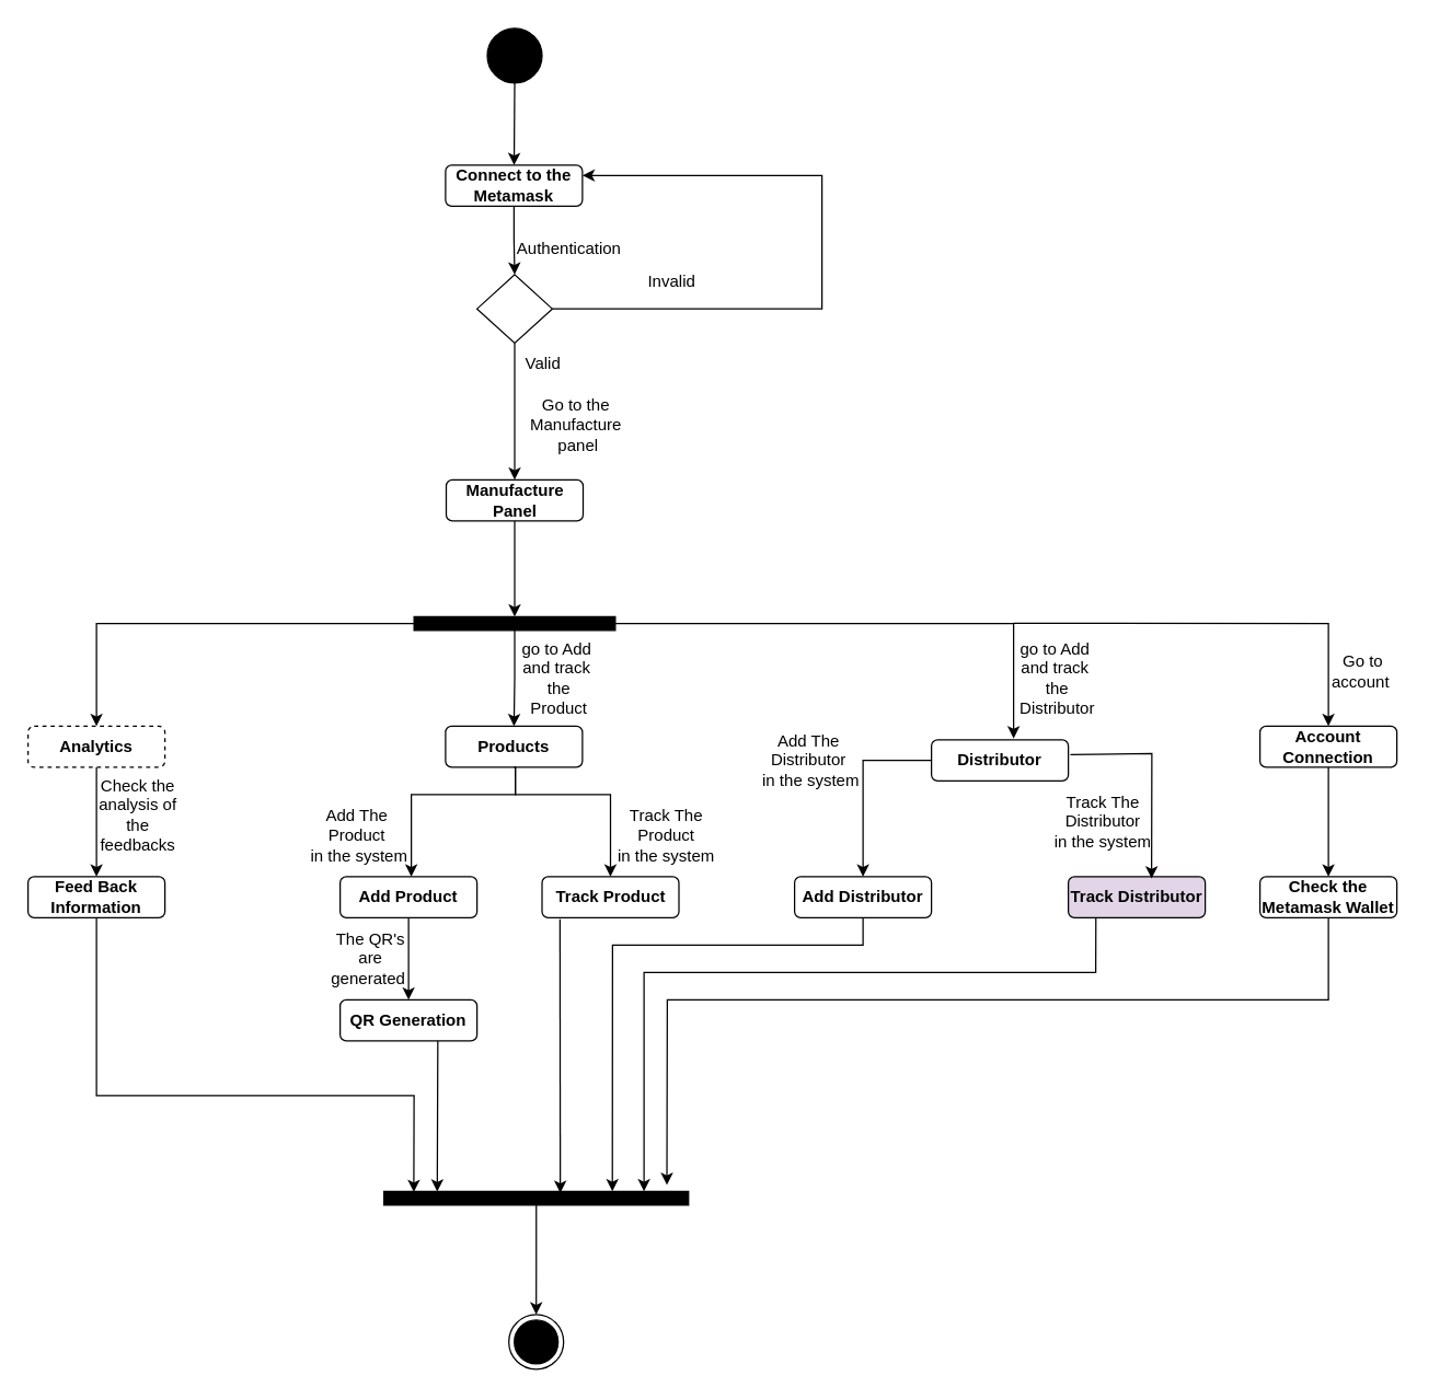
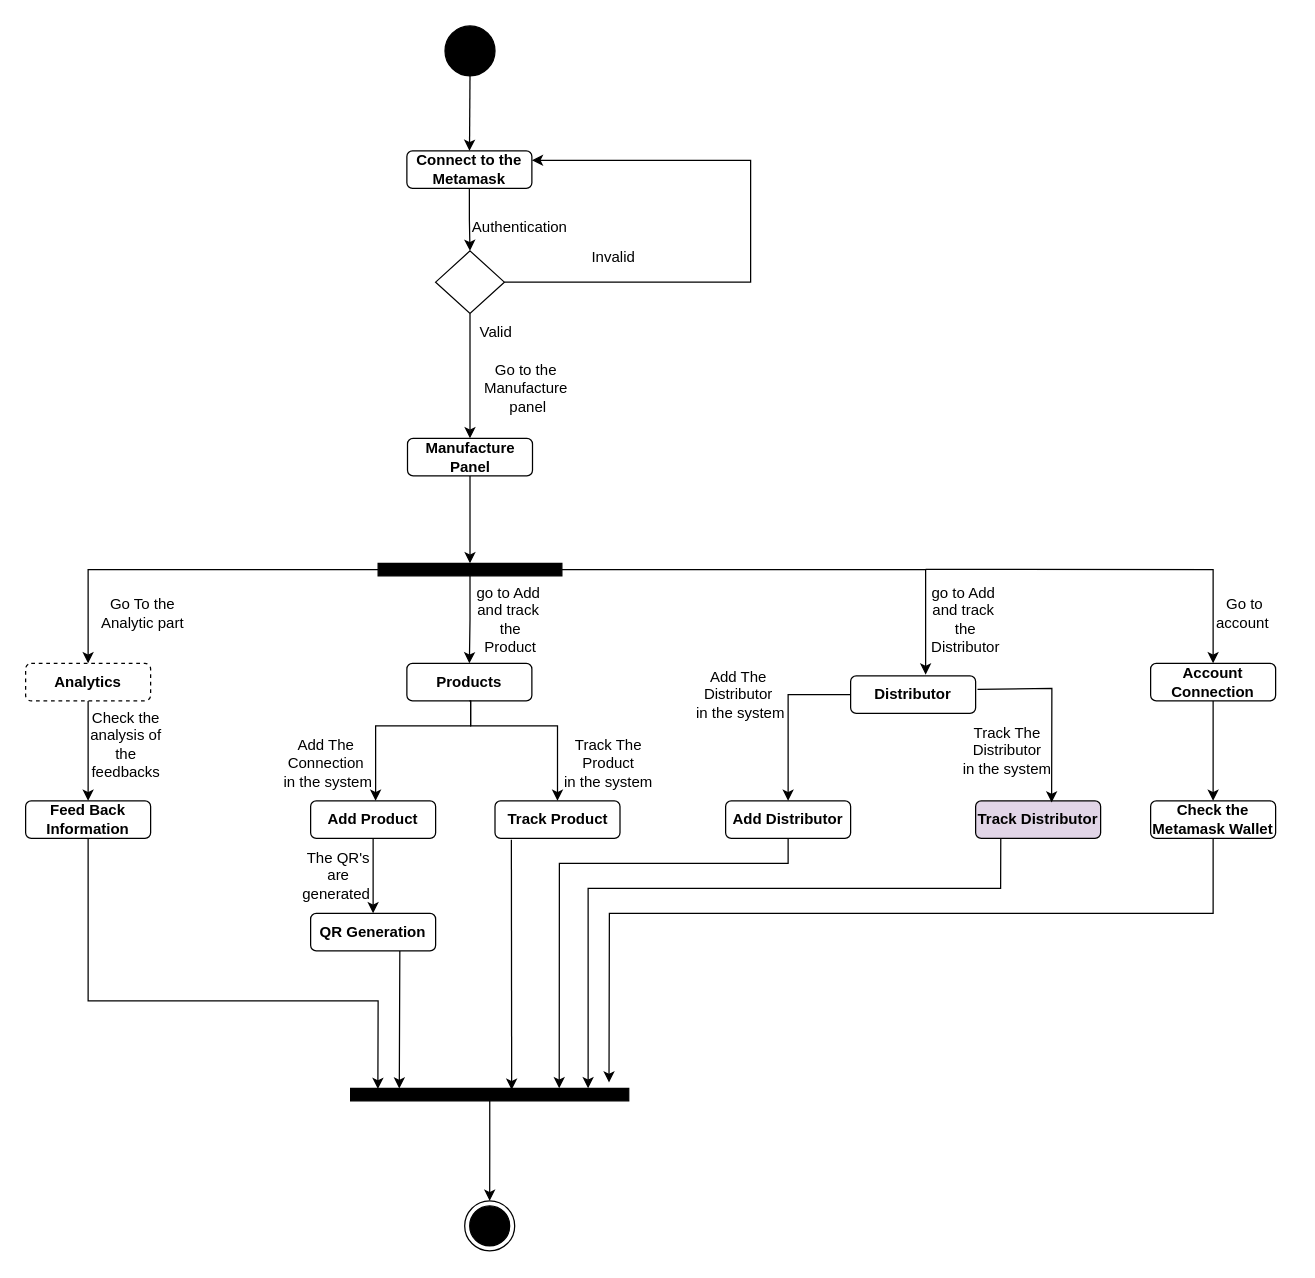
  <mxCell id="0" />
  <mxCell id="1" parent="0" />
  <mxCell id="2" value="Go to the &lt;br&gt;Manufacture&lt;br&gt;&amp;nbsp;panel" style="text;html=1;align=center;verticalAlign=middle;resizable=0;points=[];autosize=1;strokeColor=none;fillColor=none;" vertex="1" parent="1"><mxGeometry x="375" y="280" width="90" height="60" as="geometry" /></mxCell>
+ <mxCell id="3" value="Go To the&amp;nbsp;&lt;br&gt;Analytic part&amp;nbsp;" style="text;html=1;align=center;verticalAlign=middle;resizable=0;points=[];autosize=1;strokeColor=none;fillColor=none;" vertex="1" parent="1"><mxGeometry x="70" y="470" width="90" height="40" as="geometry" /></mxCell>
  <mxCell id="4" value="go to Add &lt;br&gt;and track&lt;br&gt;&amp;nbsp;the&lt;br&gt;&amp;nbsp;Product" style="text;html=1;align=center;verticalAlign=middle;resizable=0;points=[];autosize=1;strokeColor=none;fillColor=none;" vertex="1" parent="1"><mxGeometry x="371.25" y="460" width="70" height="70" as="geometry" /></mxCell>
  <mxCell id="5" value="go to Add &lt;br&gt;and track&lt;br&gt;&amp;nbsp;the&lt;br&gt;&amp;nbsp;Distributor" style="text;html=1;align=center;verticalAlign=middle;resizable=0;points=[];autosize=1;strokeColor=none;fillColor=none;" vertex="1" parent="1"><mxGeometry x="730" y="460" width="80" height="70" as="geometry" /></mxCell>
  <mxCell id="6" value="Go to &lt;br&gt;account&amp;nbsp;" style="text;html=1;align=center;verticalAlign=middle;resizable=0;points=[];autosize=1;strokeColor=none;fillColor=none;" vertex="1" parent="1"><mxGeometry x="960" y="470" width="70" height="40" as="geometry" /></mxCell>
  <mxCell id="7" value="Check the &lt;br&gt;analysis of &lt;br&gt;the &lt;br&gt;feedbacks" style="text;html=1;align=center;verticalAlign=middle;resizable=0;points=[];autosize=1;strokeColor=none;fillColor=none;" vertex="1" parent="1"><mxGeometry x="60" y="560" width="80" height="70" as="geometry" /></mxCell>
  <mxCell id="8" value="" style="ellipse;whiteSpace=wrap;html=1;rounded=0;shadow=0;comic=0;labelBackgroundColor=none;strokeWidth=1;fillColor=#000000;fontFamily=Verdana;fontSize=12;align=center;" vertex="1" parent="1"><mxGeometry x="355.5" y="20" width="40" height="40" as="geometry" /></mxCell>
  <mxCell id="9" style="edgeStyle=orthogonalEdgeStyle;rounded=0;orthogonalLoop=1;jettySize=auto;html=1;entryX=0.5;entryY=0;entryDx=0;entryDy=0;" edge="1" parent="1" source="10" target="14"><mxGeometry relative="1" as="geometry"><mxPoint x="375" y="180" as="targetPoint" /></mxGeometry></mxCell>
  <mxCell id="10" value="Connect to the Metamask" style="rounded=1;whiteSpace=wrap;html=1;fontStyle=1" vertex="1" parent="1"><mxGeometry x="325" y="120" width="100" height="30" as="geometry" /></mxCell>
  <mxCell id="11" value="" style="endArrow=classic;html=1;rounded=0;exitX=0.5;exitY=1;exitDx=0;exitDy=0;" edge="1" parent="1" source="8" target="10"><mxGeometry width="50" height="50" relative="1" as="geometry"><mxPoint x="70" y="120" as="sourcePoint" /><mxPoint x="375" y="60" as="targetPoint" /></mxGeometry></mxCell>
  <mxCell id="12" style="edgeStyle=orthogonalEdgeStyle;rounded=0;orthogonalLoop=1;jettySize=auto;html=1;" edge="1" parent="1" source="14"><mxGeometry relative="1" as="geometry"><mxPoint x="375.5" y="350" as="targetPoint" /></mxGeometry></mxCell>
  <mxCell id="13" style="edgeStyle=orthogonalEdgeStyle;rounded=0;orthogonalLoop=1;jettySize=auto;html=1;exitX=1;exitY=0.5;exitDx=0;exitDy=0;entryX=1;entryY=0.25;entryDx=0;entryDy=0;startArrow=none;" edge="1" parent="1" source="14" target="10"><mxGeometry relative="1" as="geometry"><mxPoint x="480" y="130" as="targetPoint" /><Array as="points"><mxPoint x="600" y="225" /><mxPoint x="600" y="128" /></Array></mxGeometry></mxCell>
  <mxCell id="14" value="" style="rhombus;whiteSpace=wrap;html=1;" vertex="1" parent="1"><mxGeometry x="348" y="200" width="55" height="50" as="geometry" /></mxCell>
  <mxCell id="15" style="edgeStyle=orthogonalEdgeStyle;rounded=0;orthogonalLoop=1;jettySize=auto;html=1;entryX=0.6;entryY=-0.033;entryDx=0;entryDy=0;entryPerimeter=0;exitX=1;exitY=0.5;exitDx=0;exitDy=0;" edge="1" parent="1" source="47" target="20"><mxGeometry relative="1" as="geometry"><mxPoint x="435.5" y="450" as="sourcePoint" /><Array as="points"><mxPoint x="740" y="455" /></Array></mxGeometry></mxCell>
  <mxCell id="16" style="edgeStyle=orthogonalEdgeStyle;rounded=0;orthogonalLoop=1;jettySize=auto;html=1;entryX=0.5;entryY=0;entryDx=0;entryDy=0;exitX=0;exitY=0.5;exitDx=0;exitDy=0;" edge="1" parent="1" source="47" target="22"><mxGeometry relative="1" as="geometry"><mxPoint x="315.5" y="450" as="sourcePoint" /></mxGeometry></mxCell>
  <mxCell id="17" value="Valid" style="text;html=1;align=center;verticalAlign=middle;resizable=0;points=[];autosize=1;strokeColor=none;fillColor=none;" vertex="1" parent="1"><mxGeometry x="371.25" y="250" width="50" height="30" as="geometry" /></mxCell>
  <mxCell id="18" style="edgeStyle=orthogonalEdgeStyle;rounded=0;orthogonalLoop=1;jettySize=auto;html=1;" edge="1" parent="1" source="19" target="24"><mxGeometry relative="1" as="geometry"><Array as="points"><mxPoint x="376" y="580" /><mxPoint x="300" y="580" /></Array></mxGeometry></mxCell>
  <mxCell id="19" value="Products" style="rounded=1;whiteSpace=wrap;html=1;fontStyle=1" vertex="1" parent="1"><mxGeometry x="325" y="530" width="100" height="30" as="geometry" /></mxCell>
  <mxCell id="20" value="Distributor" style="rounded=1;whiteSpace=wrap;html=1;fontStyle=1" vertex="1" parent="1"><mxGeometry x="680" y="540" width="100" height="30" as="geometry" /></mxCell>
  <mxCell id="21" style="edgeStyle=orthogonalEdgeStyle;rounded=0;orthogonalLoop=1;jettySize=auto;html=1;entryX=0.5;entryY=0;entryDx=0;entryDy=0;" edge="1" parent="1" source="22" target="35"><mxGeometry relative="1" as="geometry" /></mxCell>
  <mxCell id="22" value="Analytics" style="rounded=1;whiteSpace=wrap;html=1;fontStyle=1;dashed=1;" vertex="1" parent="1"><mxGeometry x="20" y="530" width="100" height="30" as="geometry" /></mxCell>
  <mxCell id="23" style="edgeStyle=orthogonalEdgeStyle;rounded=0;orthogonalLoop=1;jettySize=auto;html=1;entryX=0.5;entryY=0;entryDx=0;entryDy=0;" edge="1" parent="1" source="24" target="30"><mxGeometry relative="1" as="geometry" /></mxCell>
  <mxCell id="24" value="Add Product" style="rounded=1;whiteSpace=wrap;html=1;fontStyle=1" vertex="1" parent="1"><mxGeometry x="248" y="640" width="100" height="30" as="geometry" /></mxCell>
  <mxCell id="25" value="Track Product" style="rounded=1;whiteSpace=wrap;html=1;fontStyle=1" vertex="1" parent="1"><mxGeometry x="395.5" y="640" width="100" height="30" as="geometry" /></mxCell>
  <mxCell id="26" style="edgeStyle=orthogonalEdgeStyle;rounded=0;orthogonalLoop=1;jettySize=auto;html=1;entryX=0.5;entryY=0;entryDx=0;entryDy=0;exitX=0.5;exitY=1;exitDx=0;exitDy=0;" edge="1" parent="1" source="19" target="25"><mxGeometry relative="1" as="geometry"><mxPoint x="380" y="500" as="sourcePoint" /><mxPoint x="380" y="540" as="targetPoint" /><Array as="points"><mxPoint x="376" y="560" /><mxPoint x="376" y="580" /><mxPoint x="446" y="580" /></Array></mxGeometry></mxCell>
  <mxCell id="27" value="Add Distributor" style="rounded=1;whiteSpace=wrap;html=1;fontStyle=1" vertex="1" parent="1"><mxGeometry x="580" y="640" width="100" height="30" as="geometry" /></mxCell>
  <mxCell id="28" value="Track Distributor" style="rounded=1;whiteSpace=wrap;html=1;fontStyle=1;fillColor=#e1d5e7;" vertex="1" parent="1"><mxGeometry x="780" y="640" width="100" height="30" as="geometry" /></mxCell>
  <mxCell id="29" style="edgeStyle=orthogonalEdgeStyle;rounded=0;orthogonalLoop=1;jettySize=auto;html=1;entryX=0.184;entryY=0.018;entryDx=0;entryDy=0;entryPerimeter=0;" edge="1" parent="1"><mxGeometry relative="1" as="geometry"><mxPoint x="296" y="750" as="sourcePoint" /><mxPoint x="318.94" y="870.18" as="targetPoint" /></mxGeometry></mxCell>
  <mxCell id="30" value="QR Generation" style="rounded=1;whiteSpace=wrap;html=1;fontStyle=1" vertex="1" parent="1"><mxGeometry x="248" y="730" width="100" height="30" as="geometry" /></mxCell>
  <mxCell id="31" style="edgeStyle=orthogonalEdgeStyle;rounded=0;orthogonalLoop=1;jettySize=auto;html=1;entryX=0.5;entryY=0;entryDx=0;entryDy=0;" edge="1" parent="1" source="32" target="33"><mxGeometry relative="1" as="geometry" /></mxCell>
  <mxCell id="32" value="Account Connection" style="rounded=1;whiteSpace=wrap;html=1;fontStyle=1" vertex="1" parent="1"><mxGeometry x="920" y="530" width="100" height="30" as="geometry" /></mxCell>
  <mxCell id="33" value="Check the Metamask Wallet" style="rounded=1;whiteSpace=wrap;html=1;fontStyle=1" vertex="1" parent="1"><mxGeometry x="920" y="640" width="100" height="30" as="geometry" /></mxCell>
  <mxCell id="34" value="Invalid" style="text;html=1;align=center;verticalAlign=middle;resizable=0;points=[];autosize=1;strokeColor=none;fillColor=none;" vertex="1" parent="1"><mxGeometry x="460" y="190" width="60" height="30" as="geometry" /></mxCell>
  <mxCell id="35" value="Feed Back Information" style="rounded=1;whiteSpace=wrap;html=1;fontStyle=1" vertex="1" parent="1"><mxGeometry x="20" y="640" width="100" height="30" as="geometry" /></mxCell>
  <mxCell id="36" style="edgeStyle=orthogonalEdgeStyle;rounded=0;orthogonalLoop=1;jettySize=auto;html=1;" edge="1" parent="1" source="39" target="37"><mxGeometry relative="1" as="geometry" /></mxCell>
  <mxCell id="37" value="" style="ellipse;html=1;shape=endState;fillColor=#000000;strokeColor=#000000;" vertex="1" parent="1"><mxGeometry x="371.25" y="960" width="40" height="40" as="geometry" /></mxCell>
  <mxCell id="38" style="edgeStyle=orthogonalEdgeStyle;rounded=0;orthogonalLoop=1;jettySize=auto;html=1;exitX=0.5;exitY=1;exitDx=0;exitDy=0;" edge="1" parent="1" source="47" target="19"><mxGeometry relative="1" as="geometry"><mxPoint x="375.533" y="480" as="sourcePoint" /></mxGeometry></mxCell>
  <mxCell id="39" value="" style="whiteSpace=wrap;html=1;rounded=0;shadow=0;comic=0;labelBackgroundColor=none;strokeWidth=1;fillColor=#000000;fontFamily=Verdana;fontSize=12;align=center;rotation=0;" vertex="1" parent="1"><mxGeometry x="280" y="870" width="222.5" height="10" as="geometry" /></mxCell>
  <mxCell id="40" value="" style="endArrow=classic;html=1;rounded=0;exitX=0;exitY=0.5;exitDx=0;exitDy=0;" edge="1" parent="1" source="20" target="27"><mxGeometry width="50" height="50" relative="1" as="geometry"><mxPoint x="630" y="545" as="sourcePoint" /><mxPoint x="680" y="580" as="targetPoint" /><Array as="points"><mxPoint x="630" y="555" /></Array></mxGeometry></mxCell>
  <mxCell id="41" value="" style="endArrow=classic;html=1;rounded=0;exitX=1.015;exitY=0.357;exitDx=0;exitDy=0;exitPerimeter=0;entryX=0.608;entryY=0.043;entryDx=0;entryDy=0;entryPerimeter=0;" edge="1" parent="1" source="20" target="28"><mxGeometry width="50" height="50" relative="1" as="geometry"><mxPoint x="780" y="554" as="sourcePoint" /><mxPoint x="810" y="639" as="targetPoint" /><Array as="points"><mxPoint x="841" y="550" /></Array></mxGeometry></mxCell>
  <mxCell id="42" value="" style="endArrow=classic;html=1;rounded=0;exitX=0.5;exitY=1;exitDx=0;exitDy=0;entryX=0.75;entryY=0;entryDx=0;entryDy=0;" edge="1" parent="1" source="27" target="39"><mxGeometry width="50" height="50" relative="1" as="geometry"><mxPoint x="620" y="770" as="sourcePoint" /><mxPoint x="470" y="800" as="targetPoint" /><Array as="points"><mxPoint x="630" y="690" /><mxPoint x="447" y="690" /></Array></mxGeometry></mxCell>
  <mxCell id="43" value="" style="endArrow=classic;html=1;rounded=0;exitX=0.131;exitY=1.038;exitDx=0;exitDy=0;exitPerimeter=0;entryX=0.579;entryY=0.111;entryDx=0;entryDy=0;entryPerimeter=0;" edge="1" parent="1" source="25" target="39"><mxGeometry width="50" height="50" relative="1" as="geometry"><mxPoint x="390" y="800" as="sourcePoint" /><mxPoint x="440" y="750" as="targetPoint" /></mxGeometry></mxCell>
  <mxCell id="44" value="" style="endArrow=classic;html=1;rounded=0;exitX=0.5;exitY=1;exitDx=0;exitDy=0;" edge="1" parent="1"><mxGeometry width="50" height="50" relative="1" as="geometry"><mxPoint x="800.12" y="670" as="sourcePoint" /><mxPoint x="470" y="870" as="targetPoint" /><Array as="points"><mxPoint x="800" y="710" /><mxPoint x="470" y="710" /></Array></mxGeometry></mxCell>
  <mxCell id="45" value="" style="endArrow=classic;html=1;rounded=0;entryX=0.929;entryY=-0.471;entryDx=0;entryDy=0;entryPerimeter=0;" edge="1" parent="1" target="39"><mxGeometry width="50" height="50" relative="1" as="geometry"><mxPoint x="970" y="670" as="sourcePoint" /><mxPoint x="620" y="870" as="targetPoint" /><Array as="points"><mxPoint x="970" y="730" /><mxPoint x="487" y="730" /></Array></mxGeometry></mxCell>
  <mxCell id="46" value="" style="endArrow=classic;html=1;rounded=0;exitX=0.5;exitY=1;exitDx=0;exitDy=0;entryX=0.098;entryY=0.046;entryDx=0;entryDy=0;entryPerimeter=0;" edge="1" parent="1" source="35" target="39"><mxGeometry width="50" height="50" relative="1" as="geometry"><mxPoint x="640" y="680" as="sourcePoint" /><mxPoint x="456.875" y="880" as="targetPoint" /><Array as="points"><mxPoint x="70" y="800" /><mxPoint x="302" y="800" /></Array></mxGeometry></mxCell>
  <mxCell id="47" value="" style="whiteSpace=wrap;html=1;rounded=0;shadow=0;comic=0;labelBackgroundColor=none;strokeWidth=1;fillColor=#000000;fontFamily=Verdana;fontSize=12;align=center;rotation=0;" vertex="1" parent="1"><mxGeometry x="302" y="450" width="147" height="10" as="geometry" /></mxCell>
  <mxCell id="48" value="" style="endArrow=classic;html=1;rounded=0;entryX=0.5;entryY=0;entryDx=0;entryDy=0;" edge="1" parent="1" target="32"><mxGeometry width="50" height="50" relative="1" as="geometry"><mxPoint x="740" y="454.84" as="sourcePoint" /><mxPoint x="930" y="470" as="targetPoint" /><Array as="points"><mxPoint x="970" y="455" /></Array></mxGeometry></mxCell>
  <mxCell id="49" style="edgeStyle=orthogonalEdgeStyle;rounded=0;orthogonalLoop=1;jettySize=auto;html=1;entryX=0.5;entryY=0;entryDx=0;entryDy=0;" edge="1" parent="1" source="50" target="47"><mxGeometry relative="1" as="geometry" /></mxCell>
  <mxCell id="50" value="Manufacture Panel" style="rounded=1;whiteSpace=wrap;html=1;fontStyle=1" vertex="1" parent="1"><mxGeometry x="325.5" y="350" width="100" height="30" as="geometry" /></mxCell>
  <mxCell id="51" value="Authentication" style="text;html=1;align=center;verticalAlign=middle;resizable=0;points=[];autosize=1;strokeColor=none;fillColor=none;" vertex="1" parent="1"><mxGeometry x="365" y="166" width="100" height="30" as="geometry" /></mxCell>
- <mxCell id="52" value="Add The &lt;br&gt;Product&lt;br&gt;&amp;nbsp;in the system" style="text;html=1;align=center;verticalAlign=middle;resizable=0;points=[];autosize=1;strokeColor=none;fillColor=none;" vertex="1" parent="1"><mxGeometry x="210" y="580" width="100" height="60" as="geometry" /></mxCell>
+ <mxCell id="52" value="Add The &lt;br&gt;Connection&lt;br&gt;&amp;nbsp;in the system" style="text;html=1;align=center;verticalAlign=middle;resizable=0;points=[];autosize=1;strokeColor=none;fillColor=none;" vertex="1" parent="1"><mxGeometry x="210" y="580" width="100" height="60" as="geometry" /></mxCell>
  <mxCell id="53" value="Track The &lt;br&gt;Product &lt;br&gt;in the system" style="text;html=1;align=center;verticalAlign=middle;resizable=0;points=[];autosize=1;strokeColor=none;fillColor=none;" vertex="1" parent="1"><mxGeometry x="441.25" y="580" width="90" height="60" as="geometry" /></mxCell>
  <mxCell id="54" value="Add The &lt;br&gt;Distributor&lt;br&gt;&amp;nbsp;in the system" style="text;html=1;align=center;verticalAlign=middle;resizable=0;points=[];autosize=1;strokeColor=none;fillColor=none;" vertex="1" parent="1"><mxGeometry x="540" y="525" width="100" height="60" as="geometry" /></mxCell>
  <mxCell id="55" value="Track The &lt;br&gt;Distributor&lt;br&gt;in the system" style="text;html=1;align=center;verticalAlign=middle;resizable=0;points=[];autosize=1;strokeColor=none;fillColor=none;" vertex="1" parent="1"><mxGeometry x="760" y="570" width="90" height="60" as="geometry" /></mxCell>
  <mxCell id="56" value="The QR's &lt;br&gt;are &lt;br&gt;generated&amp;nbsp;" style="text;html=1;align=center;verticalAlign=middle;resizable=0;points=[];autosize=1;strokeColor=none;fillColor=none;" vertex="1" parent="1"><mxGeometry x="230" y="670" width="80" height="60" as="geometry" /></mxCell>
